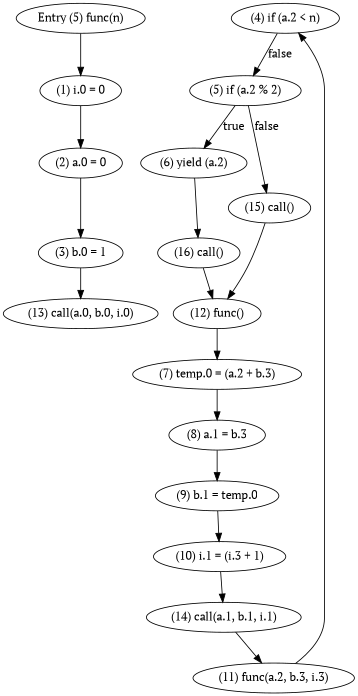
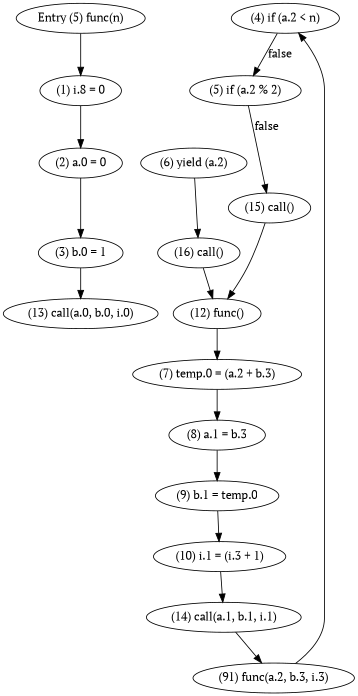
  digraph {
    fontname="PT Serif"
    node [fontname="PT Serif"]
    edge [fontname="PT Serif"]
    n1 [label="Entry (5) func(n)"]
-   n2 [label="(1) i.0 = 0"]
+   n2 [label="(1) i.8 = 0"]
    n3 [label="(2) a.0 = 0"]
    n4 [label="(3) b.0 = 1"]
    n5 [label="(13) call(a.0, b.0, i.0)"]
    n6 [label="(4) if (a.2 < n)"]
    n7 [label="(5) if (a.2 % 2)"]
    n8 [label="(6) yield (a.2)"]
    n9 [label="(15) call()"]
    n10 [label="(16) call()"]
    n11 [label="(12) func()"]
    n12 [label="(7) temp.0 = (a.2 + b.3)"]
    n13 [label="(8) a.1 = b.3"]
    n14 [label="(9) b.1 = temp.0"]
    n15 [label="(10) i.1 = (i.3 + 1)"]
    n16 [label="(14) call(a.1, b.1, i.1)"]
-   n17 [label="(11) func(a.2, b.3, i.3)"]
+   n17 [label="(91) func(a.2, b.3, i.3)"]
    n1 -> n2
    n2 -> n3
    n3 -> n4
    n4 -> n5
    n6 -> n7 [label=false]
-   n7 -> n8 [label=true]
    n7 -> n9 [label=false]
    n8 -> n10
    n9 -> n11
    n10 -> n11
    n11 -> n12
    n12 -> n13
    n13 -> n14
    n14 -> n15
    n15 -> n16
    n16 -> n17
    n17 -> n6
  }
